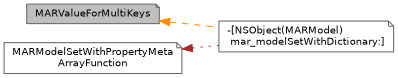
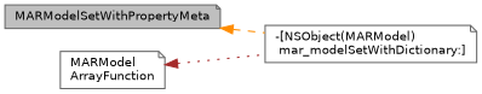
  digraph {
    rankdir=LR
    node [color=gray40 fillcolor=white fontname=Helvetica fontsize=10 shape=note style=filled]
    edge [dir=back fontname=Helvetica fontsize=10 labelfontname=Helvetica labelfontsize=10]
-   n1 [fillcolor=grey75 fontcolor=black height=0.2 label=MARValueForMultiKeys width=0.4]
+   n1 [fillcolor=grey75 fontcolor=black height=0.2 label=MARModelSetWithPropertyMeta width=0.4]
    n2 [height=0.2 label="-[NSObject(MARModel)\l mar_modelSetWithDictionary:]" width=0.4]
-   n3 [height=0.2 label="MARModelSetWithPropertyMeta\lArrayFunction" width=0.4]
+   n3 [height=0.2 label="MARModel\lArrayFunction" width=0.4]
    n1 -> n2 [color=darkorange style=dashed]
    n3 -> n2 [color=brown style=dotted]
  }
